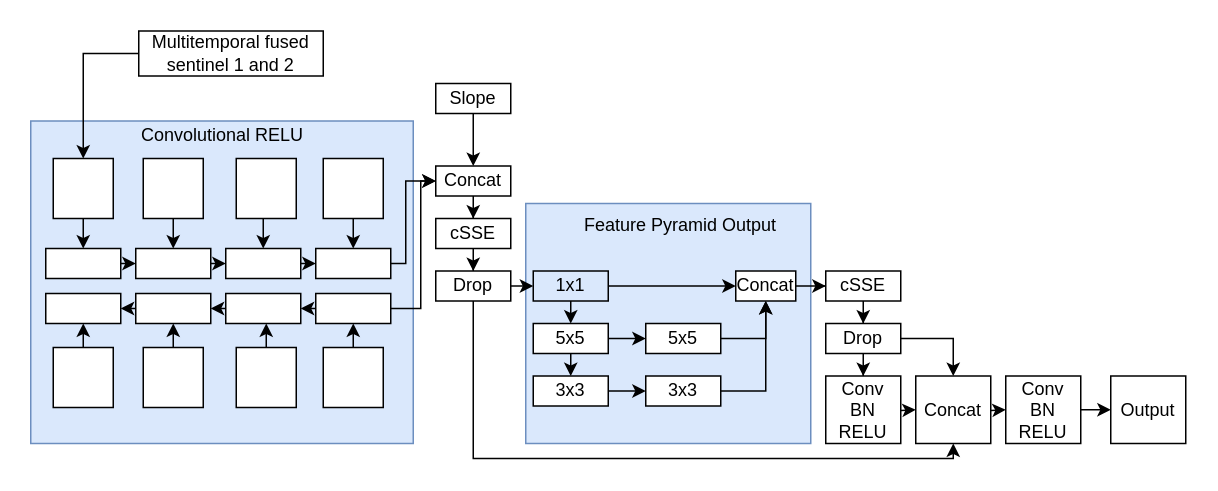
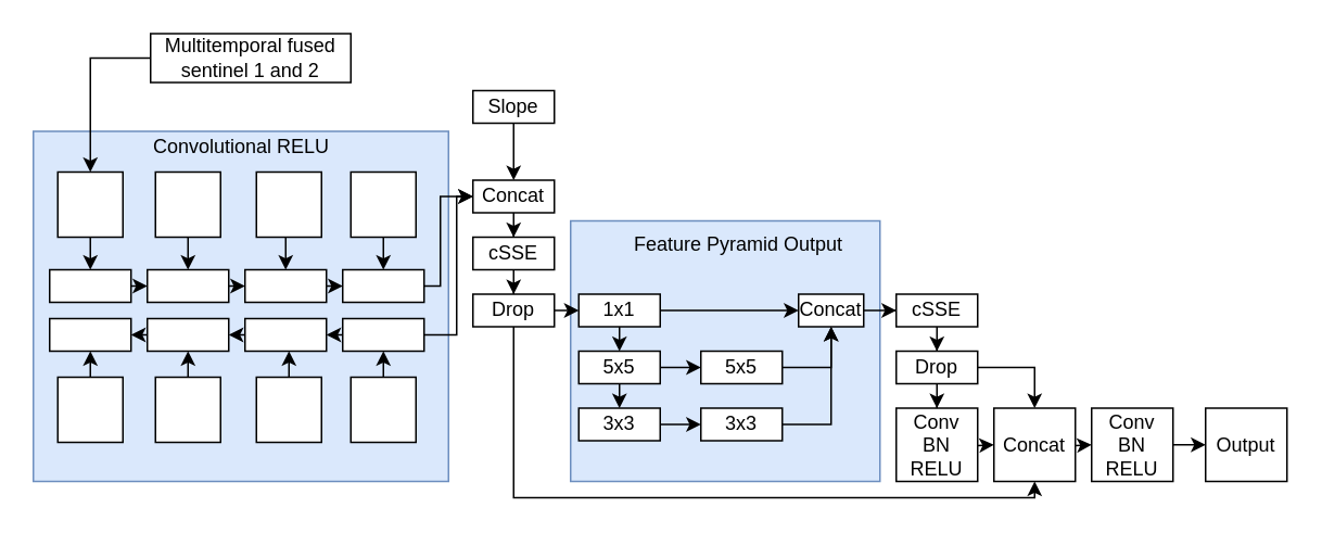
  <mxCell id="0" />
  <mxCell id="1" parent="0" />
  <mxCell id="2" value="" style="rounded=0;whiteSpace=wrap;html=1;fillColor=#dae8fc;strokeColor=#6c8ebf;" parent="1" vertex="1"><mxGeometry x="20" y="80" width="255" height="215" as="geometry" /></mxCell>
  <mxCell id="3" value="" style="rounded=0;whiteSpace=wrap;html=1;fillColor=#dae8fc;strokeColor=#6c8ebf;" parent="1" vertex="1"><mxGeometry x="350" y="135" width="190" height="160" as="geometry" /></mxCell>
  <mxCell id="4" value="" style="rounded=0;whiteSpace=wrap;html=1;" parent="1" vertex="1"><mxGeometry x="30" y="165" width="50" height="20" as="geometry" /></mxCell>
  <mxCell id="5" value="" style="rounded=0;whiteSpace=wrap;html=1;" parent="1" vertex="1"><mxGeometry x="30" y="195" width="50" height="20" as="geometry" /></mxCell>
  <mxCell id="6" value="" style="rounded=0;whiteSpace=wrap;html=1;" parent="1" vertex="1"><mxGeometry x="90" y="165" width="50" height="20" as="geometry" /></mxCell>
  <mxCell id="7" value="" style="rounded=0;whiteSpace=wrap;html=1;" parent="1" vertex="1"><mxGeometry x="90" y="195" width="50" height="20" as="geometry" /></mxCell>
  <mxCell id="8" value="" style="rounded=0;whiteSpace=wrap;html=1;" parent="1" vertex="1"><mxGeometry x="150" y="165" width="50" height="20" as="geometry" /></mxCell>
  <mxCell id="9" value="" style="rounded=0;whiteSpace=wrap;html=1;" parent="1" vertex="1"><mxGeometry x="150" y="195" width="50" height="20" as="geometry" /></mxCell>
  <mxCell id="10" value="" style="whiteSpace=wrap;html=1;aspect=fixed;" parent="1" vertex="1"><mxGeometry x="215" y="105" width="40" height="40" as="geometry" /></mxCell>
  <mxCell id="11" style="edgeStyle=orthogonalEdgeStyle;rounded=0;orthogonalLoop=1;jettySize=auto;html=1;entryX=0;entryY=0.5;entryDx=0;entryDy=0;" parent="1" source="12" target="37" edge="1"><mxGeometry relative="1" as="geometry"><Array as="points"><mxPoint x="270" y="175" /><mxPoint x="270" y="120" /></Array></mxGeometry></mxCell>
  <mxCell id="12" value="" style="rounded=0;whiteSpace=wrap;html=1;" parent="1" vertex="1"><mxGeometry x="210" y="165" width="50" height="20" as="geometry" /></mxCell>
  <mxCell id="13" style="edgeStyle=orthogonalEdgeStyle;rounded=0;orthogonalLoop=1;jettySize=auto;html=1;entryX=0;entryY=0.5;entryDx=0;entryDy=0;" parent="1" source="14" target="37" edge="1"><mxGeometry relative="1" as="geometry"><Array as="points"><mxPoint x="280" y="205" /><mxPoint x="280" y="120" /></Array></mxGeometry></mxCell>
  <mxCell id="14" value="" style="rounded=0;whiteSpace=wrap;html=1;" parent="1" vertex="1"><mxGeometry x="210" y="195" width="50" height="20" as="geometry" /></mxCell>
  <mxCell id="15" value="" style="edgeStyle=orthogonalEdgeStyle;rounded=0;orthogonalLoop=1;jettySize=auto;html=1;" parent="1" source="16" target="18" edge="1"><mxGeometry relative="1" as="geometry" /></mxCell>
  <mxCell id="16" value="3x3" style="rounded=0;whiteSpace=wrap;html=1;" parent="1" vertex="1"><mxGeometry x="355" y="250" width="50" height="20" as="geometry" /></mxCell>
  <mxCell id="17" style="edgeStyle=orthogonalEdgeStyle;rounded=0;orthogonalLoop=1;jettySize=auto;html=1;entryX=0.5;entryY=1;entryDx=0;entryDy=0;" parent="1" source="18" target="22" edge="1"><mxGeometry relative="1" as="geometry" /></mxCell>
  <mxCell id="18" value="3x3" style="rounded=0;whiteSpace=wrap;html=1;" parent="1" vertex="1"><mxGeometry x="430" y="250" width="50" height="20" as="geometry" /></mxCell>
  <mxCell id="19" value="" style="edgeStyle=orthogonalEdgeStyle;rounded=0;orthogonalLoop=1;jettySize=auto;html=1;" parent="1" source="20" target="22" edge="1"><mxGeometry relative="1" as="geometry" /></mxCell>
- <mxCell id="20" value="1x1" style="rounded=0;whiteSpace=wrap;html=1;fillColor=#dae8fc;" parent="1" vertex="1"><mxGeometry x="355" y="180" width="50" height="20" as="geometry" /></mxCell>
+ <mxCell id="20" value="1x1" style="rounded=0;whiteSpace=wrap;html=1;" parent="1" vertex="1"><mxGeometry x="355" y="180" width="50" height="20" as="geometry" /></mxCell>
  <mxCell id="21" value="" style="edgeStyle=orthogonalEdgeStyle;rounded=0;orthogonalLoop=1;jettySize=auto;html=1;" parent="1" source="22" target="24" edge="1"><mxGeometry relative="1" as="geometry" /></mxCell>
  <mxCell id="22" value="Concat" style="rounded=0;whiteSpace=wrap;html=1;" parent="1" vertex="1"><mxGeometry x="490" y="180" width="40" height="20" as="geometry" /></mxCell>
  <mxCell id="23" value="" style="edgeStyle=orthogonalEdgeStyle;rounded=0;orthogonalLoop=1;jettySize=auto;html=1;" parent="1" source="24" target="27" edge="1"><mxGeometry relative="1" as="geometry" /></mxCell>
  <mxCell id="24" value="cSSE" style="rounded=0;whiteSpace=wrap;html=1;" parent="1" vertex="1"><mxGeometry x="550" y="180" width="50" height="20" as="geometry" /></mxCell>
  <mxCell id="25" value="" style="edgeStyle=orthogonalEdgeStyle;rounded=0;orthogonalLoop=1;jettySize=auto;html=1;" parent="1" source="27" target="28" edge="1"><mxGeometry relative="1" as="geometry" /></mxCell>
  <mxCell id="26" value="" style="edgeStyle=orthogonalEdgeStyle;rounded=0;orthogonalLoop=1;jettySize=auto;html=1;entryX=0.5;entryY=0;entryDx=0;entryDy=0;" edge="1" parent="1" source="27" target="69"><mxGeometry relative="1" as="geometry"><mxPoint x="680" y="225" as="targetPoint" /></mxGeometry></mxCell>
  <mxCell id="27" value="Drop" style="rounded=0;whiteSpace=wrap;html=1;" parent="1" vertex="1"><mxGeometry x="550" y="215" width="50" height="20" as="geometry" /></mxCell>
  <mxCell id="28" value="Conv BN RELU" style="rounded=0;whiteSpace=wrap;html=1;" parent="1" vertex="1"><mxGeometry x="550" y="250" width="50" height="45" as="geometry" /></mxCell>
  <mxCell id="29" value="Conv BN RELU" style="rounded=0;whiteSpace=wrap;html=1;" parent="1" vertex="1"><mxGeometry x="670" y="250" width="50" height="45" as="geometry" /></mxCell>
  <mxCell id="30" value="Output" style="rounded=0;whiteSpace=wrap;html=1;" parent="1" vertex="1"><mxGeometry x="740" y="250" width="50" height="45" as="geometry" /></mxCell>
  <mxCell id="31" value="" style="edgeStyle=orthogonalEdgeStyle;rounded=0;orthogonalLoop=1;jettySize=auto;html=1;" parent="1" source="32" target="34" edge="1"><mxGeometry relative="1" as="geometry" /></mxCell>
  <mxCell id="32" value="5x5" style="rounded=0;whiteSpace=wrap;html=1;" parent="1" vertex="1"><mxGeometry x="355" y="215" width="50" height="20" as="geometry" /></mxCell>
  <mxCell id="33" style="edgeStyle=orthogonalEdgeStyle;rounded=0;orthogonalLoop=1;jettySize=auto;html=1;entryX=0.5;entryY=1;entryDx=0;entryDy=0;" parent="1" source="34" target="22" edge="1"><mxGeometry relative="1" as="geometry"><mxPoint x="520" y="205" as="targetPoint" /><Array as="points"><mxPoint x="510" y="225" /></Array></mxGeometry></mxCell>
  <mxCell id="34" value="5x5" style="rounded=0;whiteSpace=wrap;html=1;" parent="1" vertex="1"><mxGeometry x="430" y="215" width="50" height="20" as="geometry" /></mxCell>
  <mxCell id="35" value="" style="edgeStyle=orthogonalEdgeStyle;rounded=0;orthogonalLoop=1;jettySize=auto;html=1;" parent="1" edge="1"><mxGeometry relative="1" as="geometry"><mxPoint x="406" y="198" as="sourcePoint" /></mxGeometry></mxCell>
  <mxCell id="36" value="" style="edgeStyle=orthogonalEdgeStyle;rounded=0;orthogonalLoop=1;jettySize=auto;html=1;" parent="1" source="37" target="39" edge="1"><mxGeometry relative="1" as="geometry" /></mxCell>
  <mxCell id="37" value="Concat" style="rounded=0;whiteSpace=wrap;html=1;" parent="1" vertex="1"><mxGeometry x="290" y="110" width="50" height="20" as="geometry" /></mxCell>
  <mxCell id="38" value="" style="edgeStyle=orthogonalEdgeStyle;rounded=0;orthogonalLoop=1;jettySize=auto;html=1;" parent="1" source="39" target="41" edge="1"><mxGeometry relative="1" as="geometry" /></mxCell>
  <mxCell id="39" value="cSSE" style="rounded=0;whiteSpace=wrap;html=1;" parent="1" vertex="1"><mxGeometry x="290" y="145" width="50" height="20" as="geometry" /></mxCell>
  <mxCell id="40" style="edgeStyle=orthogonalEdgeStyle;rounded=0;orthogonalLoop=1;jettySize=auto;html=1;entryX=0.5;entryY=1;entryDx=0;entryDy=0;" edge="1" parent="1" source="41" target="69"><mxGeometry relative="1" as="geometry"><mxPoint x="630" y="335" as="targetPoint" /><Array as="points"><mxPoint x="315" y="305" /><mxPoint x="635" y="305" /></Array></mxGeometry></mxCell>
  <mxCell id="41" value="Drop" style="rounded=0;whiteSpace=wrap;html=1;" parent="1" vertex="1"><mxGeometry x="290" y="180" width="50" height="20" as="geometry" /></mxCell>
  <mxCell id="42" value="" style="whiteSpace=wrap;html=1;aspect=fixed;" parent="1" vertex="1"><mxGeometry x="157" y="105" width="40" height="40" as="geometry" /></mxCell>
  <mxCell id="43" value="" style="whiteSpace=wrap;html=1;aspect=fixed;" parent="1" vertex="1"><mxGeometry x="95" y="105" width="40" height="40" as="geometry" /></mxCell>
  <mxCell id="44" value="" style="whiteSpace=wrap;html=1;aspect=fixed;" parent="1" vertex="1"><mxGeometry x="35" y="105" width="40" height="40" as="geometry" /></mxCell>
  <mxCell id="45" value="" style="whiteSpace=wrap;html=1;aspect=fixed;" parent="1" vertex="1"><mxGeometry x="215" y="231" width="40" height="40" as="geometry" /></mxCell>
  <mxCell id="46" value="" style="whiteSpace=wrap;html=1;aspect=fixed;" parent="1" vertex="1"><mxGeometry x="157" y="231" width="40" height="40" as="geometry" /></mxCell>
  <mxCell id="47" value="" style="whiteSpace=wrap;html=1;aspect=fixed;" parent="1" vertex="1"><mxGeometry x="95" y="231" width="40" height="40" as="geometry" /></mxCell>
  <mxCell id="48" value="" style="whiteSpace=wrap;html=1;aspect=fixed;" parent="1" vertex="1"><mxGeometry x="35" y="231" width="40" height="40" as="geometry" /></mxCell>
  <mxCell id="49" value="Feature Pyramid Output&amp;nbsp;" style="text;html=1;strokeColor=none;fillColor=none;align=center;verticalAlign=middle;whiteSpace=wrap;rounded=0;" parent="1" vertex="1"><mxGeometry x="380" y="125" width="150" height="50" as="geometry" /></mxCell>
  <mxCell id="50" value="Convolutional RELU" style="text;html=1;strokeColor=none;fillColor=none;align=center;verticalAlign=middle;whiteSpace=wrap;rounded=0;" parent="1" vertex="1"><mxGeometry x="72.5" y="65" width="150" height="50" as="geometry" /></mxCell>
  <mxCell id="51" style="edgeStyle=orthogonalEdgeStyle;rounded=0;orthogonalLoop=1;jettySize=auto;html=1;entryX=0.5;entryY=0;entryDx=0;entryDy=0;" parent="1" source="52" target="44" edge="1"><mxGeometry relative="1" as="geometry" /></mxCell>
  <mxCell id="52" value="Multitemporal fused sentinel 1 and 2" style="rounded=0;whiteSpace=wrap;html=1;" parent="1" vertex="1"><mxGeometry x="92" y="20" width="123" height="30" as="geometry" /></mxCell>
  <mxCell id="53" value="" style="endArrow=classic;html=1;exitX=0.5;exitY=1;exitDx=0;exitDy=0;entryX=0.5;entryY=0;entryDx=0;entryDy=0;" edge="1" parent="1" source="44" target="4"><mxGeometry width="50" height="50" relative="1" as="geometry"><mxPoint x="360" y="245" as="sourcePoint" /><mxPoint x="410" y="195" as="targetPoint" /></mxGeometry></mxCell>
  <mxCell id="54" value="" style="endArrow=classic;html=1;exitX=0.5;exitY=1;exitDx=0;exitDy=0;entryX=0.5;entryY=0;entryDx=0;entryDy=0;" edge="1" parent="1" source="43" target="6"><mxGeometry width="50" height="50" relative="1" as="geometry"><mxPoint x="65" y="155" as="sourcePoint" /><mxPoint x="65" y="175" as="targetPoint" /></mxGeometry></mxCell>
  <mxCell id="55" value="" style="endArrow=classic;html=1;entryX=0.5;entryY=0;entryDx=0;entryDy=0;" edge="1" parent="1" target="8"><mxGeometry width="50" height="50" relative="1" as="geometry"><mxPoint x="175" y="145" as="sourcePoint" /><mxPoint x="75" y="185" as="targetPoint" /></mxGeometry></mxCell>
  <mxCell id="56" value="" style="endArrow=classic;html=1;entryX=0.5;entryY=0;entryDx=0;entryDy=0;exitX=0.5;exitY=1;exitDx=0;exitDy=0;" edge="1" parent="1" source="10" target="12"><mxGeometry width="50" height="50" relative="1" as="geometry"><mxPoint x="185" y="155" as="sourcePoint" /><mxPoint x="185" y="175" as="targetPoint" /></mxGeometry></mxCell>
  <mxCell id="57" value="" style="endArrow=classic;html=1;entryX=0.5;entryY=1;entryDx=0;entryDy=0;exitX=0.5;exitY=0;exitDx=0;exitDy=0;" edge="1" parent="1" source="45" target="14"><mxGeometry width="50" height="50" relative="1" as="geometry"><mxPoint x="245" y="155" as="sourcePoint" /><mxPoint x="245" y="175" as="targetPoint" /></mxGeometry></mxCell>
  <mxCell id="58" value="" style="endArrow=classic;html=1;exitX=0.5;exitY=0;exitDx=0;exitDy=0;" edge="1" parent="1" source="46"><mxGeometry width="50" height="50" relative="1" as="geometry"><mxPoint x="245" y="240" as="sourcePoint" /><mxPoint x="177" y="215" as="targetPoint" /></mxGeometry></mxCell>
  <mxCell id="59" value="" style="endArrow=classic;html=1;exitX=0.5;exitY=0;exitDx=0;exitDy=0;entryX=0.5;entryY=1;entryDx=0;entryDy=0;" edge="1" parent="1" source="47" target="7"><mxGeometry width="50" height="50" relative="1" as="geometry"><mxPoint x="187" y="240" as="sourcePoint" /><mxPoint x="187" y="225" as="targetPoint" /></mxGeometry></mxCell>
  <mxCell id="60" value="" style="endArrow=classic;html=1;exitX=0.5;exitY=0;exitDx=0;exitDy=0;entryX=0.5;entryY=1;entryDx=0;entryDy=0;" edge="1" parent="1" source="48" target="5"><mxGeometry width="50" height="50" relative="1" as="geometry"><mxPoint x="125" y="240" as="sourcePoint" /><mxPoint x="125" y="225" as="targetPoint" /></mxGeometry></mxCell>
  <mxCell id="61" value="" style="endArrow=classic;html=1;exitX=1;exitY=0.5;exitDx=0;exitDy=0;entryX=0;entryY=0.5;entryDx=0;entryDy=0;" edge="1" parent="1" source="4" target="6"><mxGeometry width="50" height="50" relative="1" as="geometry"><mxPoint x="65" y="241" as="sourcePoint" /><mxPoint x="65" y="225" as="targetPoint" /></mxGeometry></mxCell>
  <mxCell id="62" value="" style="endArrow=classic;html=1;exitX=1;exitY=0.5;exitDx=0;exitDy=0;entryX=0;entryY=0.5;entryDx=0;entryDy=0;" edge="1" parent="1" source="6" target="8"><mxGeometry width="50" height="50" relative="1" as="geometry"><mxPoint x="125" y="241" as="sourcePoint" /><mxPoint x="125" y="225" as="targetPoint" /></mxGeometry></mxCell>
  <mxCell id="63" value="" style="endArrow=classic;html=1;exitX=1;exitY=0.5;exitDx=0;exitDy=0;entryX=0;entryY=0.5;entryDx=0;entryDy=0;" edge="1" parent="1" source="8" target="12"><mxGeometry width="50" height="50" relative="1" as="geometry"><mxPoint x="150" y="185" as="sourcePoint" /><mxPoint x="160" y="185" as="targetPoint" /></mxGeometry></mxCell>
  <mxCell id="64" value="" style="endArrow=classic;html=1;exitX=0;exitY=0.5;exitDx=0;exitDy=0;entryX=1;entryY=0.5;entryDx=0;entryDy=0;" edge="1" parent="1" source="14" target="9"><mxGeometry width="50" height="50" relative="1" as="geometry"><mxPoint x="210" y="185" as="sourcePoint" /><mxPoint x="220" y="185" as="targetPoint" /></mxGeometry></mxCell>
  <mxCell id="65" value="" style="endArrow=classic;html=1;entryX=1;entryY=0.5;entryDx=0;entryDy=0;" edge="1" parent="1" target="7"><mxGeometry width="50" height="50" relative="1" as="geometry"><mxPoint x="150" y="205" as="sourcePoint" /><mxPoint x="210" y="215" as="targetPoint" /></mxGeometry></mxCell>
  <mxCell id="66" value="" style="endArrow=classic;html=1;entryX=1;entryY=0.5;entryDx=0;entryDy=0;exitX=0;exitY=0.5;exitDx=0;exitDy=0;" edge="1" parent="1" source="7" target="5"><mxGeometry width="50" height="50" relative="1" as="geometry"><mxPoint x="160" y="215" as="sourcePoint" /><mxPoint x="150" y="215" as="targetPoint" /></mxGeometry></mxCell>
  <mxCell id="67" value="Slope" style="rounded=0;whiteSpace=wrap;html=1;" vertex="1" parent="1"><mxGeometry x="290" y="55" width="50" height="20" as="geometry" /></mxCell>
  <mxCell id="68" value="" style="edgeStyle=orthogonalEdgeStyle;rounded=0;orthogonalLoop=1;jettySize=auto;html=1;exitX=0.5;exitY=1;exitDx=0;exitDy=0;entryX=0.5;entryY=0;entryDx=0;entryDy=0;" edge="1" parent="1" source="67" target="37"><mxGeometry relative="1" as="geometry"><mxPoint x="325" y="140" as="sourcePoint" /><mxPoint x="315" y="105" as="targetPoint" /></mxGeometry></mxCell>
  <mxCell id="69" value="Concat" style="rounded=0;whiteSpace=wrap;html=1;" vertex="1" parent="1"><mxGeometry x="610" y="250" width="50" height="45" as="geometry" /></mxCell>
  <mxCell id="70" value="" style="endArrow=classic;html=1;entryX=0;entryY=0.5;entryDx=0;entryDy=0;" edge="1" parent="1" target="69"><mxGeometry width="50" height="50" relative="1" as="geometry"><mxPoint x="600" y="273" as="sourcePoint" /><mxPoint x="220" y="185" as="targetPoint" /></mxGeometry></mxCell>
  <mxCell id="71" value="" style="endArrow=classic;html=1;entryX=0;entryY=0.5;entryDx=0;entryDy=0;" edge="1" parent="1" target="29"><mxGeometry width="50" height="50" relative="1" as="geometry"><mxPoint x="660" y="273" as="sourcePoint" /><mxPoint x="620" y="282.5" as="targetPoint" /></mxGeometry></mxCell>
  <mxCell id="72" value="" style="endArrow=classic;html=1;entryX=0;entryY=0.5;entryDx=0;entryDy=0;exitX=1;exitY=0.5;exitDx=0;exitDy=0;" edge="1" parent="1" source="29" target="30"><mxGeometry width="50" height="50" relative="1" as="geometry"><mxPoint x="670" y="283" as="sourcePoint" /><mxPoint x="680" y="282.5" as="targetPoint" /></mxGeometry></mxCell>
  <mxCell id="73" value="" style="endArrow=classic;html=1;entryX=0;entryY=0.5;entryDx=0;entryDy=0;exitX=1;exitY=0.5;exitDx=0;exitDy=0;" edge="1" parent="1" source="41" target="20"><mxGeometry width="50" height="50" relative="1" as="geometry"><mxPoint x="310" y="245" as="sourcePoint" /><mxPoint x="360" y="195" as="targetPoint" /></mxGeometry></mxCell>
  <mxCell id="74" value="" style="endArrow=classic;html=1;exitX=0.5;exitY=1;exitDx=0;exitDy=0;entryX=0.5;entryY=0;entryDx=0;entryDy=0;" edge="1" parent="1" source="20" target="32"><mxGeometry width="50" height="50" relative="1" as="geometry"><mxPoint x="410" y="265" as="sourcePoint" /><mxPoint x="460" y="215" as="targetPoint" /></mxGeometry></mxCell>
  <mxCell id="75" value="" style="endArrow=classic;html=1;exitX=0.5;exitY=1;exitDx=0;exitDy=0;entryX=0.5;entryY=0;entryDx=0;entryDy=0;" edge="1" parent="1" source="32" target="16"><mxGeometry width="50" height="50" relative="1" as="geometry"><mxPoint x="390" y="210" as="sourcePoint" /><mxPoint x="390" y="225" as="targetPoint" /></mxGeometry></mxCell>
